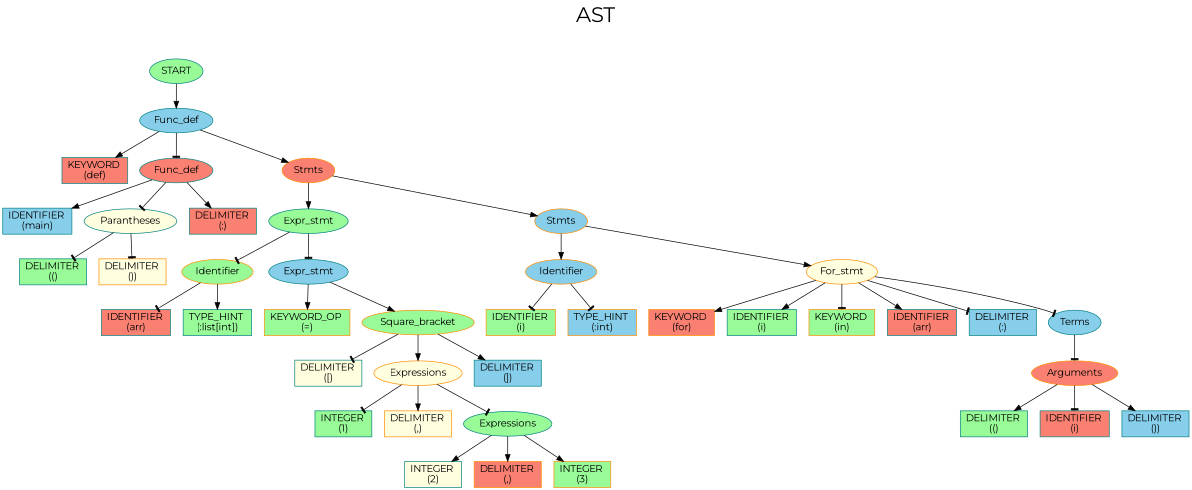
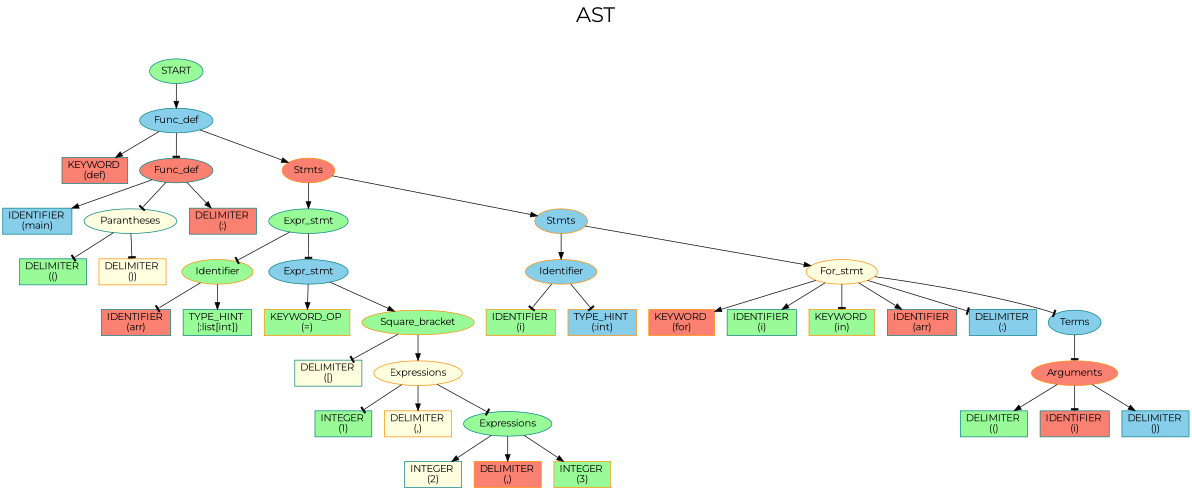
  digraph {
    fontname=Montserrat
    fontsize=30
    label=AST
    labelloc=t
    node [color=teal fillcolor=palegreen fontname=Montserrat style="solid,filled" shape=rectangle]
    edge [arrowhead=normal fontname=Montserrat]
    n1 [label=START shape=""]
    n2 [fillcolor=skyblue label=Func_def shape=""]
    n3 [fillcolor=salmon label="KEYWORD \n(def)"]
    n4 [fillcolor=salmon label=Func_def shape=""]
    n5 [color=darkorange fillcolor=salmon label=Stmts shape=""]
    n6 [fillcolor=skyblue label="IDENTIFIER \n(main)"]
    n7 [fillcolor=lightyellow label=Parantheses shape=""]
    n8 [fillcolor=salmon label="DELIMITER \n(:)"]
    n9 [label=Expr_stmt shape=""]
    n10 [color=darkorange fillcolor=skyblue label=Stmts shape=""]
    n11 [label="DELIMITER \n(()"]
    n12 [color=darkorange fillcolor=lightyellow label="DELIMITER \n())"]
    n13 [color=darkorange label=Identifier shape=""]
    n14 [fillcolor=skyblue label=Expr_stmt shape=""]
    n15 [color=darkorange fillcolor=skyblue label=Identifier shape=""]
    n16 [color=darkorange fillcolor=lightyellow label=For_stmt shape=""]
    n17 [fillcolor=salmon label="IDENTIFIER \n(arr)"]
    n18 [label="TYPE_HINT \n(:list[int])"]
    n19 [color=darkorange label="KEYWORD_OP \n(=)"]
    n20 [color=darkorange label=Square_bracket shape=""]
    n21 [fillcolor=lightyellow label="DELIMITER \n([)"]
    n22 [color=darkorange fillcolor=lightyellow label=Expressions shape=""]
-   n23 [fillcolor=skyblue label="DELIMITER \n(])"]
    n24 [label="INTEGER \n(1)"]
    n25 [color=darkorange fillcolor=lightyellow label="DELIMITER \n(,)"]
    n26 [label=Expressions shape=""]
    n27 [fillcolor=lightyellow label="INTEGER \n(2)"]
    n28 [color=darkorange fillcolor=salmon label="DELIMITER \n(,)"]
    n29 [color=darkorange label="INTEGER \n(3)"]
    n30 [color=darkorange label="IDENTIFIER \n(i)"]
    n31 [color=darkorange fillcolor=skyblue label="TYPE_HINT \n(:int)"]
    n32 [color=darkorange fillcolor=salmon label="KEYWORD \n(for)"]
    n33 [label="IDENTIFIER \n(i)"]
    n34 [color=darkorange label="KEYWORD \n(in)"]
    n35 [fillcolor=salmon label="IDENTIFIER \n(arr)"]
    n36 [fillcolor=skyblue label="DELIMITER \n(:)"]
    n37 [fillcolor=skyblue label=Terms shape=""]
    n38 [color=darkorange fillcolor=salmon label=Arguments shape=""]
    n39 [label="DELIMITER \n(()"]
    n40 [fillcolor=salmon label="IDENTIFIER \n(i)"]
    n41 [fillcolor=skyblue label="DELIMITER \n())"]
    n1 -> n2
    n2 -> n3
    n2 -> n4 [arrowhead=tee]
    n2 -> n5
    n4 -> n6
    n4 -> n7 [arrowhead=tee]
    n4 -> n8
    n5 -> n9
    n5 -> n10
    n7 -> n11 [arrowhead=tee]
    n7 -> n12 [arrowhead=tee]
    n9 -> n13 [arrowhead=tee]
    n9 -> n14 [arrowhead=tee]
    n10 -> n15
    n10 -> n16
    n13 -> n17 [arrowhead=tee]
    n13 -> n18
    n14 -> n19
    n14 -> n20
    n15 -> n30 [arrowhead=tee]
    n15 -> n31 [arrowhead=tee]
    n16 -> n32
    n16 -> n33
    n16 -> n34 [arrowhead=tee]
    n16 -> n35
    n16 -> n36 [arrowhead=tee]
    n16 -> n37 [arrowhead=tee]
    n20 -> n21 [arrowhead=tee]
    n20 -> n22
-   n20 -> n23
    n22 -> n24 [arrowhead=tee]
    n22 -> n25
    n22 -> n26 [arrowhead=tee]
    n26 -> n27
    n26 -> n28
    n26 -> n29
    n37 -> n38 [arrowhead=tee]
    n38 -> n39
    n38 -> n40 [arrowhead=tee]
    n38 -> n41
  }
